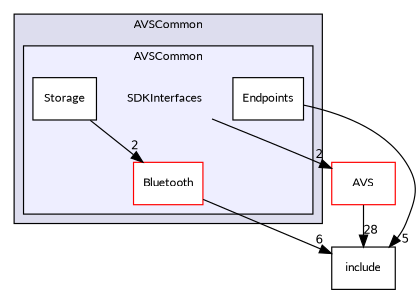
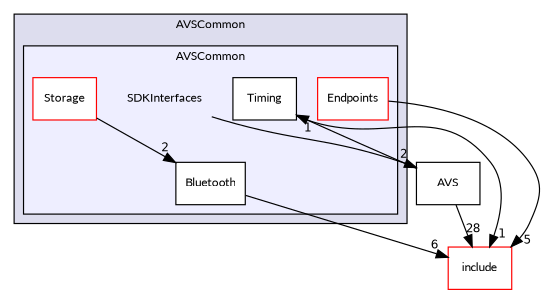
  digraph {
    compound=true
    fontname=Lato
    node [fontname=Lato fontsize=10 shape=box color=red fillcolor=white style=filled]
    edge [fontname=Lato headlabel=2 labeldistance=1.5 labelfontname=Helvetica labelfontsize=10]
    n1 [label=SDKInterfaces shape=plaintext color="" fillcolor="" style=""]
-   n2 [label=Bluetooth]
-   n3 [color=black label=Endpoints]
-   n4 [color=black label=Storage]
-   n6 [label=AVS]
-   n7 [color=black label=include]
+   n2 [color=black label=Bluetooth]
+   n3 [label=Endpoints]
+   n4 [label=Storage]
+   n5 [color=black label=Timing]
+   n6 [color=black label=AVS]
+   n7 [label=include]
    subgraph cluster_1 {
      bgcolor="#ddddee"
      fontsize=10
      label=AVSCommon
      pencolor=black
      subgraph cluster_2 {
        bgcolor="#eeeeff"
        fontsize=10
        label=AVSCommon
        pencolor=black
        n1
        n2
        n3
        n4
+       n5
      }
    }
    n1 -> n6
    n2 -> n7 [headlabel=6]
    n3 -> n7 [headlabel=5]
    n4 -> n2
+   n5 -> n7 [headlabel=1]
+   n6 -> n5 [headlabel=1]
    n6 -> n7 [headlabel=28]
  }
